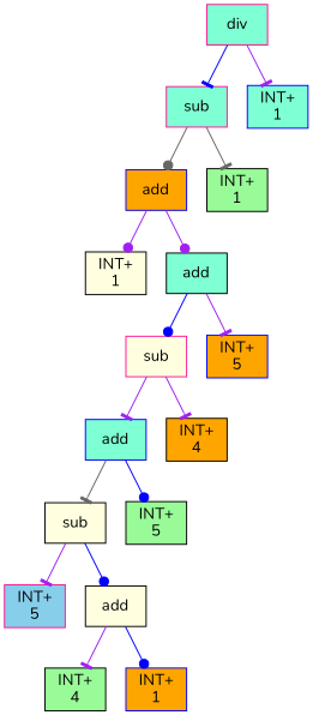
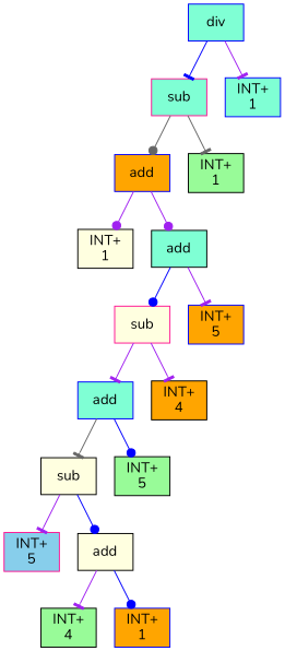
  digraph {
    fontname=Nunito
    node [shape=box style=filled fillcolor=aquamarine color=black fontname=Nunito]
    edge [color=purple arrowhead=tee fontname=Nunito]
-   n1 [label=div color=deeppink]
+   n1 [label=div color=blue]
    n2 [label=sub color=deeppink]
    n3 [label="INT+\n1" color=blue]
    n4 [label=add fillcolor=orange color=blue]
    n5 [label="INT+\n1" fillcolor=palegreen]
    n6 [label="INT+\n1" fillcolor=lightyellow]
    n7 [label=add]
    n8 [label=sub fillcolor=lightyellow color=deeppink]
    n9 [label="INT+\n5" fillcolor=orange color=blue]
    n10 [label=add color=blue]
    n11 [label="INT+\n4" fillcolor=orange]
    n12 [label=sub fillcolor=lightyellow]
    n13 [label="INT+\n5" fillcolor=palegreen]
    n14 [label="INT+\n5" fillcolor=skyblue color=deeppink]
    n15 [label=add fillcolor=lightyellow]
    n16 [label="INT+\n4" fillcolor=palegreen]
    n17 [label="INT+\n1" fillcolor=orange color=blue]
    n1 -> n2 [color=blue]
    n1 -> n3
    n2 -> n4 [color=gray40 arrowhead=dot]
    n2 -> n5 [color=gray40]
    n4 -> n6 [arrowhead=dot]
    n4 -> n7 [arrowhead=dot]
    n7 -> n8 [color=blue arrowhead=dot]
    n7 -> n9
    n8 -> n10
    n8 -> n11
    n10 -> n12 [color=gray40]
    n10 -> n13 [color=blue arrowhead=dot]
    n12 -> n14
    n12 -> n15 [color=blue arrowhead=dot]
    n15 -> n16
    n15 -> n17 [color=blue arrowhead=dot]
  }
